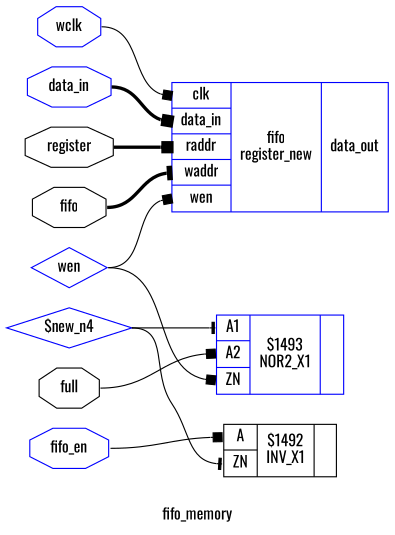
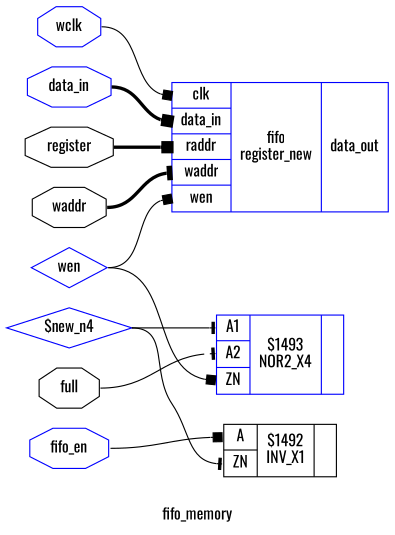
  digraph {
    fontname=Oswald
    label=fifo_memory
    rankdir=LR
    remincross=true
    node [color=blue fontcolor=black fontname=Oswald shape=octagon]
    edge [arrowhead=box color=black fontcolor=black fontname=Oswald headport="p11:w" tailport=e]
    n1 [label=data_in]
    n2 [label="{{<p16> clk|<p2> data_in|<p5> raddr|<p6> waddr|<p9> wen}|fifo\nregister_new|{<p3> data_out}}" shape=record fontcolor=""]
    n3 [color=black label=full]
-   n4 [label="{{<p13> A1|<p14> A2|<p11> ZN}|$1493\nNOR2_X1|{}}" shape=record fontcolor=""]
+   n4 [label="{{<p13> A1|<p14> A2|<p11> ZN}|$1493\nNOR2_X4|{}}" shape=record fontcolor=""]
    n5 [color=black label=register]
-   n6 [color=black label=fifo]
+   n6 [color=black label=waddr]
    n7 [label=wclk]
    n8 [label=fifo_en]
    n9 [color=black label="{{<p10> A|<p11> ZN}|$1492\nINV_X1|{}}" shape=record fontcolor=""]
    n10 [label=wen shape=diamond]
    n11 [label="$new_n4" shape=diamond fontcolor=""]
    n1 -> n2 [headport="p2:w" style="setlinewidth(3)"]
-   n3 -> n4 [headport="p14:w"]
+   n3 -> n4 [arrowhead=tee headport="p14:w"]
    n5 -> n2 [headport="p5:w" style="setlinewidth(3)"]
    n6 -> n2 [arrowhead=tee headport="p6:w" style="setlinewidth(3)"]
    n7 -> n2 [headport="p16:w"]
    n8 -> n9 [headport="p10:w"]
    n10 -> n2 [headport="p9:w"]
    n10 -> n4
    n11 -> n4 [arrowhead=tee headport="p13:w"]
    n11 -> n9 [arrowhead=tee]
  }
